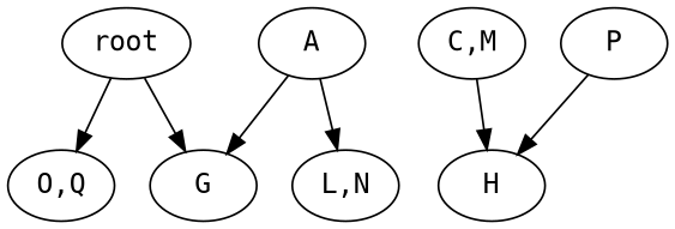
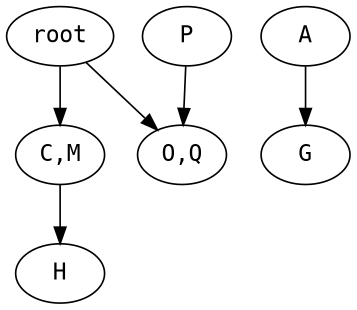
  strict digraph {
    fontname="DejaVu Sans Mono"
    node [fontname="DejaVu Sans Mono"]
    edge [fontname="DejaVu Sans Mono"]
    n1 [label=root]
    n2 [label="C,M"]
    n3 [label="O,Q"]
    n4 [label=H]
    n5 [label=A]
    n6 [label=G]
-   n7 [label="L,N"]
    n8 [label=P]
-   n1 -> n6
+   n1 -> n2
    n1 -> n3
    n2 -> n4
    n5 -> n6
-   n5 -> n7
-   n8 -> n4
+   n8 -> n3
  }
